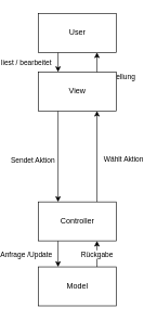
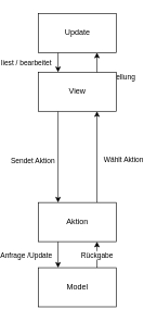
  <mxCell id="0" />
  <mxCell id="1" parent="0" />
  <mxCell id="2" style="edgeStyle=orthogonalEdgeStyle;rounded=0;orthogonalLoop=1;jettySize=auto;html=1;exitX=0.75;exitY=0;exitDx=0;exitDy=0;entryX=0.75;entryY=1;entryDx=0;entryDy=0;" edge="1" parent="1" source="6" target="9"><mxGeometry relative="1" as="geometry"><Array as="points"><mxPoint x="110" y="130" /><mxPoint x="110" y="130" /></Array></mxGeometry></mxCell>
  <mxCell id="3" value="Darstellung" style="edgeLabel;html=1;align=center;verticalAlign=middle;resizable=0;points=[];" vertex="1" connectable="0" parent="2"><mxGeometry x="-0.022" y="-1" relative="1" as="geometry"><mxPoint x="29" as="offset" /></mxGeometry></mxCell>
  <mxCell id="4" style="edgeStyle=orthogonalEdgeStyle;rounded=0;orthogonalLoop=1;jettySize=auto;html=1;exitX=0.25;exitY=1;exitDx=0;exitDy=0;entryX=0.25;entryY=0;entryDx=0;entryDy=0;" edge="1" parent="1" source="6" target="14"><mxGeometry relative="1" as="geometry" /></mxCell>
  <mxCell id="5" value="Sendet Aktion" style="edgeLabel;html=1;align=center;verticalAlign=middle;resizable=0;points=[];" vertex="1" connectable="0" parent="4"><mxGeometry x="0.175" y="-2" relative="1" as="geometry"><mxPoint x="-38" y="-7" as="offset" /></mxGeometry></mxCell>
  <mxCell id="6" value="View" style="rounded=0;whiteSpace=wrap;html=1;" vertex="1" parent="1"><mxGeometry x="20" y="110" width="120" height="60" as="geometry" /></mxCell>
  <mxCell id="7" style="edgeStyle=orthogonalEdgeStyle;rounded=0;orthogonalLoop=1;jettySize=auto;html=1;exitX=0.25;exitY=1;exitDx=0;exitDy=0;entryX=0.25;entryY=0;entryDx=0;entryDy=0;" edge="1" parent="1" source="9" target="6"><mxGeometry relative="1" as="geometry" /></mxCell>
  <mxCell id="8" value="liest / bearbeitet" style="edgeLabel;html=1;align=center;verticalAlign=middle;resizable=0;points=[];" vertex="1" connectable="0" parent="7"><mxGeometry y="2" relative="1" as="geometry"><mxPoint x="-52" as="offset" /></mxGeometry></mxCell>
- <mxCell id="9" value="User" style="rounded=0;whiteSpace=wrap;html=1;" vertex="1" parent="1"><mxGeometry x="20" y="20" width="120" height="60" as="geometry" /></mxCell>
+ <mxCell id="9" value="Update" style="rounded=0;whiteSpace=wrap;html=1;" vertex="1" parent="1"><mxGeometry x="20" y="20" width="120" height="60" as="geometry" /></mxCell>
  <mxCell id="10" style="edgeStyle=orthogonalEdgeStyle;rounded=0;orthogonalLoop=1;jettySize=auto;html=1;exitX=0.75;exitY=0;exitDx=0;exitDy=0;entryX=0.75;entryY=1;entryDx=0;entryDy=0;" edge="1" parent="1" source="14" target="6"><mxGeometry relative="1" as="geometry" /></mxCell>
  <mxCell id="11" value="Wählt Aktion" style="edgeLabel;html=1;align=center;verticalAlign=middle;resizable=0;points=[];" vertex="1" connectable="0" parent="10"><mxGeometry x="-0.05" y="1" relative="1" as="geometry"><mxPoint x="41" as="offset" /></mxGeometry></mxCell>
  <mxCell id="12" style="edgeStyle=orthogonalEdgeStyle;rounded=0;orthogonalLoop=1;jettySize=auto;html=1;exitX=0.25;exitY=1;exitDx=0;exitDy=0;entryX=0.25;entryY=0;entryDx=0;entryDy=0;" edge="1" parent="1" source="14" target="17"><mxGeometry relative="1" as="geometry" /></mxCell>
  <mxCell id="13" value="Anfrage /Update" style="edgeLabel;html=1;align=center;verticalAlign=middle;resizable=0;points=[];" vertex="1" connectable="0" parent="12"><mxGeometry x="-0.025" relative="1" as="geometry"><mxPoint x="-50" as="offset" /></mxGeometry></mxCell>
- <mxCell id="14" value="Controller" style="rounded=0;whiteSpace=wrap;html=1;" vertex="1" parent="1"><mxGeometry x="20" y="310" width="120" height="60" as="geometry" /></mxCell>
+ <mxCell id="14" value="Aktion" style="rounded=0;whiteSpace=wrap;html=1;" vertex="1" parent="1"><mxGeometry x="20" y="310" width="120" height="60" as="geometry" /></mxCell>
  <mxCell id="15" style="edgeStyle=orthogonalEdgeStyle;rounded=0;orthogonalLoop=1;jettySize=auto;html=1;exitX=0.75;exitY=0;exitDx=0;exitDy=0;entryX=0.75;entryY=1;entryDx=0;entryDy=0;" edge="1" parent="1" source="17" target="14"><mxGeometry relative="1" as="geometry" /></mxCell>
  <mxCell id="16" value="Rückgabe" style="edgeLabel;html=1;align=center;verticalAlign=middle;resizable=0;points=[];" vertex="1" connectable="0" parent="15"><mxGeometry y="1" relative="1" as="geometry"><mxPoint as="offset" /></mxGeometry></mxCell>
  <mxCell id="17" value="Model" style="rounded=0;whiteSpace=wrap;html=1;" vertex="1" parent="1"><mxGeometry x="20" y="410" width="120" height="60" as="geometry" /></mxCell>
